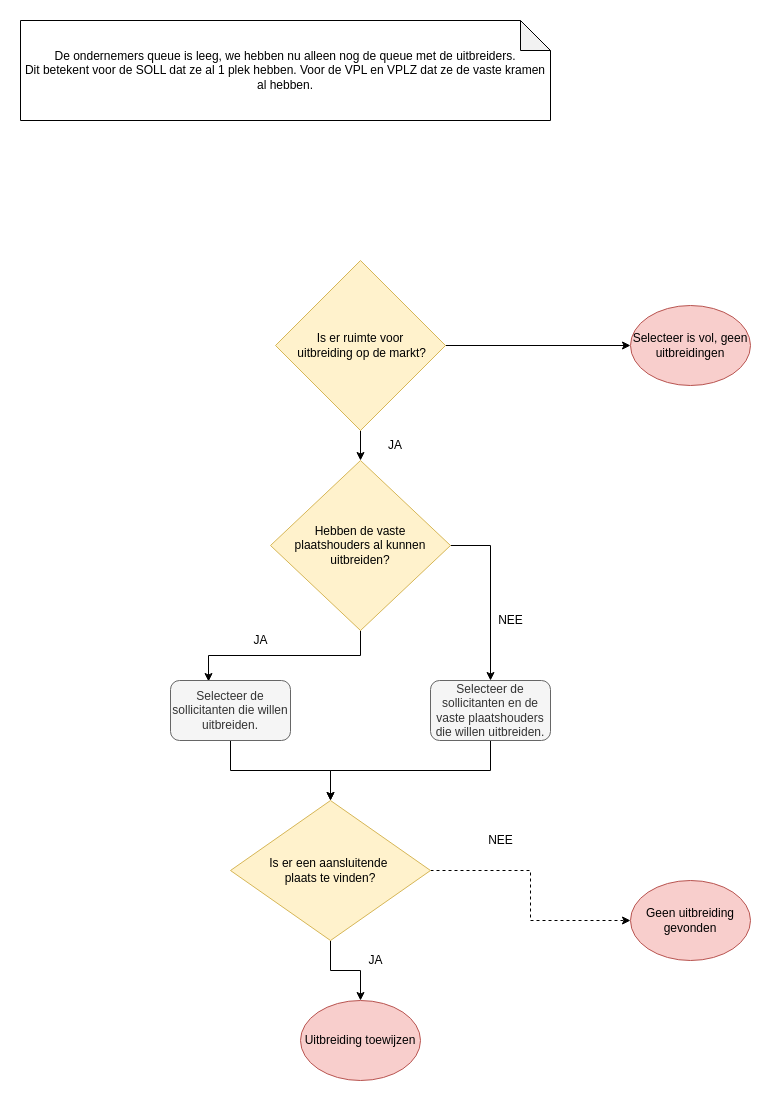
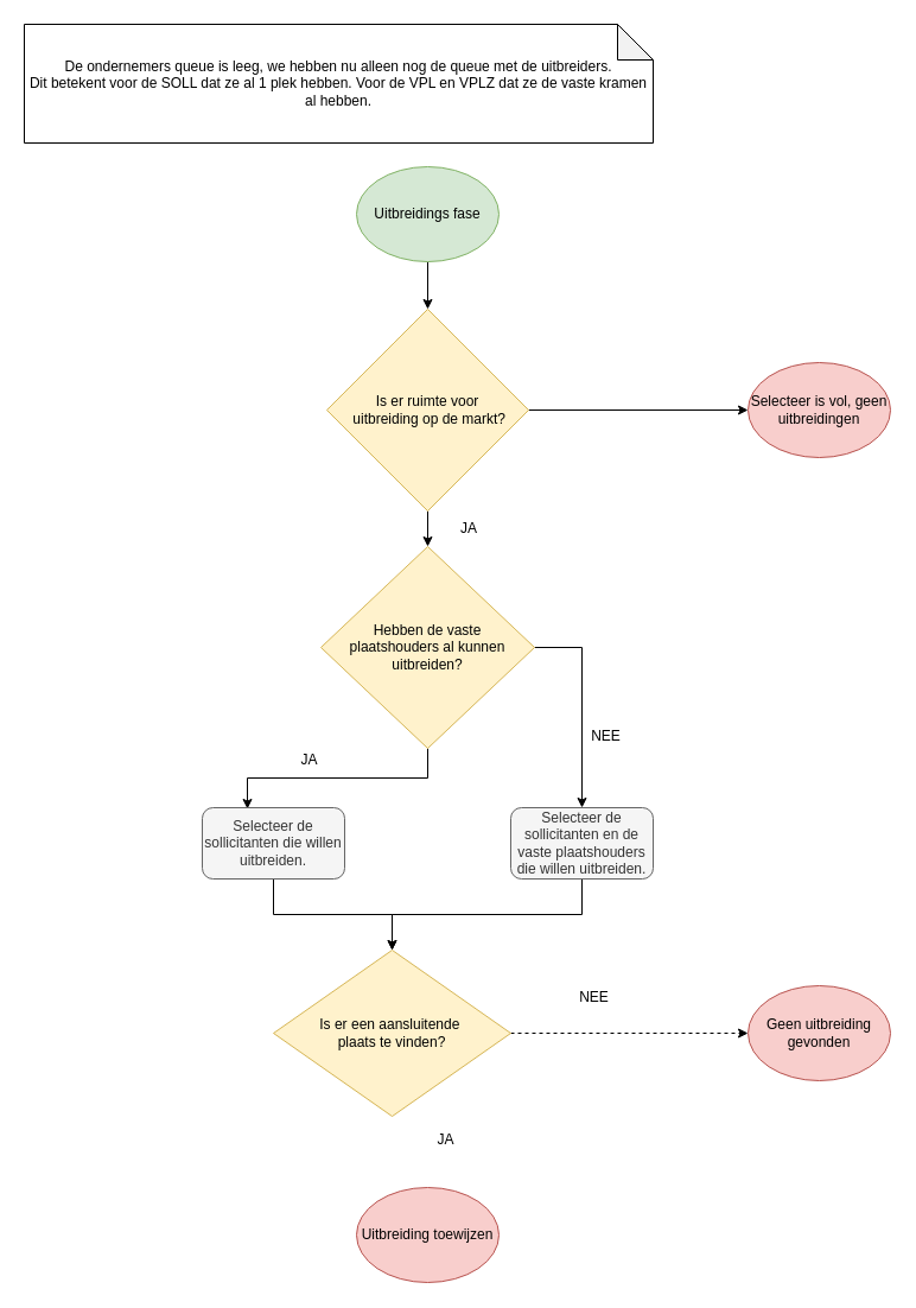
  <mxCell id="0" />
  <mxCell id="1" parent="0" />
  <mxCell id="2" value="De ondernemers queue is leeg, we hebben nu alleen nog de queue met de uitbreiders.&lt;br&gt;Dit betekent voor de SOLL dat ze al 1 plek hebben. Voor de VPL en VPLZ dat ze de vaste kramen al hebben." style="shape=note;whiteSpace=wrap;html=1;backgroundOutline=1;darkOpacity=0.05;" parent="1" vertex="1"><mxGeometry x="20" y="20" width="530" height="100" as="geometry" /></mxCell>
+ <mxCell id="3" style="edgeStyle=orthogonalEdgeStyle;rounded=0;orthogonalLoop=1;jettySize=auto;html=1;" edge="1" parent="1" source="4" target="7"><mxGeometry relative="1" as="geometry" /></mxCell>
+ <mxCell id="4" value="Uitbreidings fase" style="ellipse;whiteSpace=wrap;html=1;fillColor=#d5e8d4;strokeColor=#82b366;" vertex="1" parent="1"><mxGeometry x="300" y="140" width="120" height="80" as="geometry" /></mxCell>
  <mxCell id="5" style="edgeStyle=orthogonalEdgeStyle;rounded=0;orthogonalLoop=1;jettySize=auto;html=1;" edge="1" parent="1" source="7" target="15"><mxGeometry relative="1" as="geometry" /></mxCell>
  <mxCell id="6" style="edgeStyle=orthogonalEdgeStyle;rounded=0;orthogonalLoop=1;jettySize=auto;html=1;exitX=0.5;exitY=1;exitDx=0;exitDy=0;entryX=0.5;entryY=0;entryDx=0;entryDy=0;" edge="1" parent="1" source="7" target="10"><mxGeometry relative="1" as="geometry" /></mxCell>
  <mxCell id="7" value="Is er ruimte voor&lt;br&gt;&amp;nbsp;uitbreiding op de markt?" style="rhombus;whiteSpace=wrap;html=1;fillColor=#fff2cc;strokeColor=#d6b656;" vertex="1" parent="1"><mxGeometry x="275" y="260" width="170" height="170" as="geometry" /></mxCell>
  <mxCell id="8" style="edgeStyle=orthogonalEdgeStyle;rounded=0;orthogonalLoop=1;jettySize=auto;html=1;entryX=0.317;entryY=0.017;entryDx=0;entryDy=0;entryPerimeter=0;" edge="1" parent="1" source="10" target="18"><mxGeometry relative="1" as="geometry" /></mxCell>
  <mxCell id="9" style="edgeStyle=orthogonalEdgeStyle;rounded=0;orthogonalLoop=1;jettySize=auto;html=1;exitX=1;exitY=0.5;exitDx=0;exitDy=0;" edge="1" parent="1" source="10" target="20"><mxGeometry relative="1" as="geometry" /></mxCell>
  <mxCell id="10" value="Hebben de vaste &lt;br&gt;plaatshouders al kunnen uitbreiden?" style="rhombus;whiteSpace=wrap;html=1;fillColor=#fff2cc;strokeColor=#d6b656;" vertex="1" parent="1"><mxGeometry x="270" y="460" width="180" height="170" as="geometry" /></mxCell>
  <mxCell id="11" style="edgeStyle=orthogonalEdgeStyle;rounded=0;orthogonalLoop=1;jettySize=auto;html=1;entryX=0;entryY=0.5;entryDx=0;entryDy=0;dashed=1;" edge="1" parent="1" source="13" target="14"><mxGeometry relative="1" as="geometry" /></mxCell>
- <mxCell id="12" style="edgeStyle=orthogonalEdgeStyle;rounded=0;orthogonalLoop=1;jettySize=auto;html=1;" edge="1" parent="1" source="13" target="23"><mxGeometry relative="1" as="geometry" /></mxCell>
  <mxCell id="13" value="Is er een aansluitende&amp;nbsp;&lt;br&gt;plaats te vinden?" style="rhombus;whiteSpace=wrap;html=1;fillColor=#fff2cc;strokeColor=#d6b656;" vertex="1" parent="1"><mxGeometry x="230" y="800" width="200" height="140" as="geometry" /></mxCell>
- <mxCell id="14" value="Geen uitbreiding gevonden" style="ellipse;whiteSpace=wrap;html=1;fillColor=#f8cecc;strokeColor=#b85450;" vertex="1" parent="1"><mxGeometry x="630" y="880" width="120" height="80" as="geometry" /></mxCell>
+ <mxCell id="14" value="Geen uitbreiding gevonden" style="ellipse;whiteSpace=wrap;html=1;fillColor=#f8cecc;strokeColor=#b85450;" vertex="1" parent="1"><mxGeometry x="630" y="830" width="120" height="80" as="geometry" /></mxCell>
  <mxCell id="15" value="Selecteer is vol, geen uitbreidingen" style="ellipse;whiteSpace=wrap;html=1;fillColor=#f8cecc;strokeColor=#b85450;" vertex="1" parent="1"><mxGeometry x="630" y="305" width="120" height="80" as="geometry" /></mxCell>
  <mxCell id="16" value="JA" style="text;html=1;strokeColor=none;fillColor=none;align=center;verticalAlign=middle;whiteSpace=wrap;rounded=0;" vertex="1" parent="1"><mxGeometry x="365" y="430" width="60" height="30" as="geometry" /></mxCell>
  <mxCell id="17" style="edgeStyle=orthogonalEdgeStyle;rounded=0;orthogonalLoop=1;jettySize=auto;html=1;" edge="1" parent="1" source="18" target="13"><mxGeometry relative="1" as="geometry" /></mxCell>
  <mxCell id="18" value="Selecteer de sollicitanten die willen&lt;br&gt;uitbreiden." style="rounded=1;whiteSpace=wrap;html=1;fillColor=#f5f5f5;fontColor=#333333;strokeColor=#666666;" vertex="1" parent="1"><mxGeometry x="170" y="680" width="120" height="60" as="geometry" /></mxCell>
  <mxCell id="19" style="edgeStyle=orthogonalEdgeStyle;rounded=0;orthogonalLoop=1;jettySize=auto;html=1;entryX=0.5;entryY=0;entryDx=0;entryDy=0;" edge="1" parent="1" source="20" target="13"><mxGeometry relative="1" as="geometry" /></mxCell>
  <mxCell id="20" value="Selecteer de sollicitanten en de vaste plaatshouders die willen uitbreiden." style="rounded=1;whiteSpace=wrap;html=1;fillColor=#f5f5f5;fontColor=#333333;strokeColor=#666666;" vertex="1" parent="1"><mxGeometry x="430" y="680" width="120" height="60" as="geometry" /></mxCell>
  <mxCell id="21" value="NEE" style="text;html=1;align=center;verticalAlign=middle;resizable=0;points=[];autosize=1;strokeColor=none;fillColor=none;" vertex="1" parent="1"><mxGeometry x="490" y="610" width="40" height="20" as="geometry" /></mxCell>
  <mxCell id="22" value="JA" style="text;html=1;align=center;verticalAlign=middle;resizable=0;points=[];autosize=1;strokeColor=none;fillColor=none;" vertex="1" parent="1"><mxGeometry x="245" y="630" width="30" height="20" as="geometry" /></mxCell>
  <mxCell id="23" value="Uitbreiding toewijzen" style="ellipse;whiteSpace=wrap;html=1;fillColor=#f8cecc;strokeColor=#b85450;" vertex="1" parent="1"><mxGeometry x="300" y="1000" width="120" height="80" as="geometry" /></mxCell>
  <mxCell id="24" value="JA" style="text;html=1;align=center;verticalAlign=middle;resizable=0;points=[];autosize=1;strokeColor=none;fillColor=none;" vertex="1" parent="1"><mxGeometry x="360" y="950" width="30" height="20" as="geometry" /></mxCell>
  <mxCell id="25" value="NEE" style="text;html=1;align=center;verticalAlign=middle;resizable=0;points=[];autosize=1;strokeColor=none;fillColor=none;" vertex="1" parent="1"><mxGeometry x="480" y="830" width="40" height="20" as="geometry" /></mxCell>
